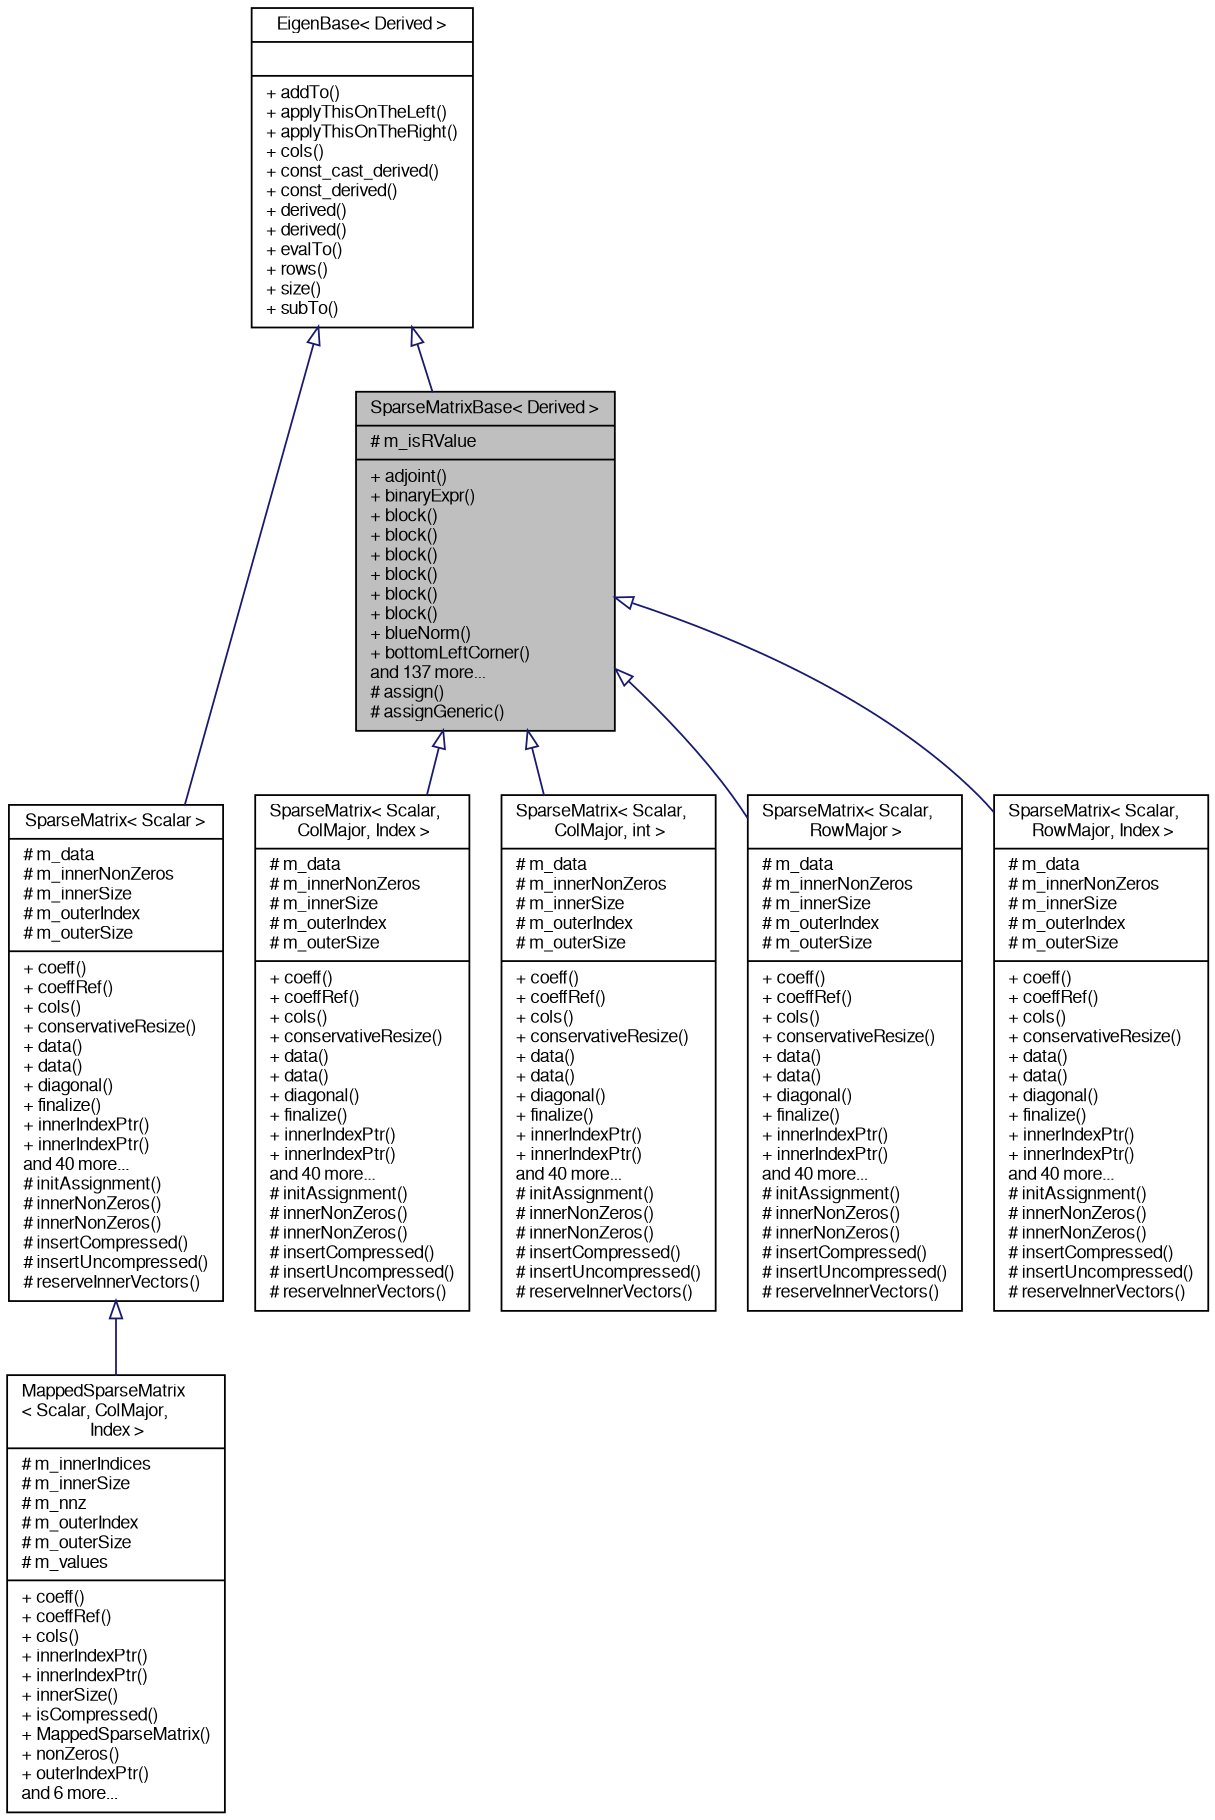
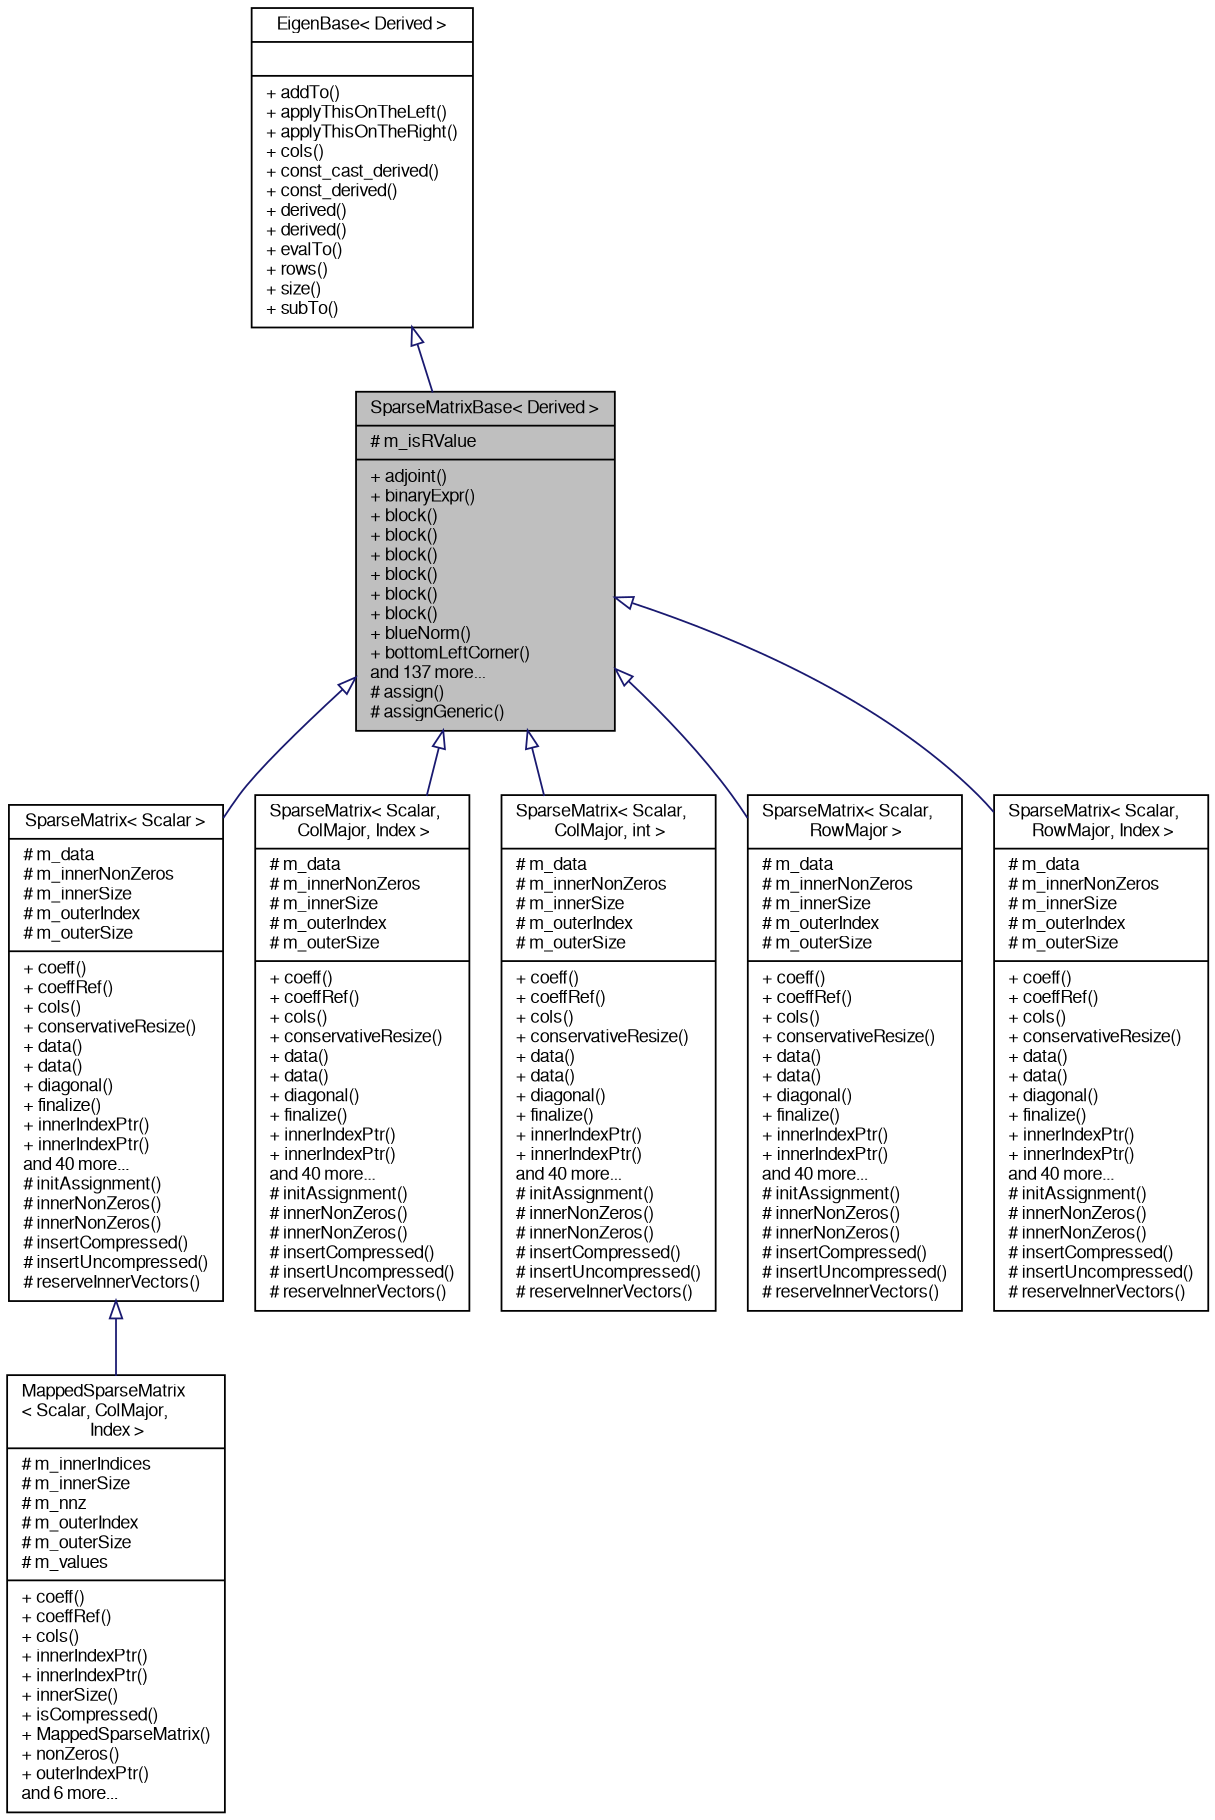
  digraph {
    node [color=black fillcolor=white fontname=FreeSans fontsize=10 shape=record style=filled]
    edge [arrowtail=onormal color=midnightblue dir=back fontname=FreeSans fontsize=10 labelfontname=FreeSans labelfontsize=10 style=solid]
    n1 [fillcolor=grey75 fontcolor=black height=0.2 label="{SparseMatrixBase\< Derived \>\n|# m_isRValue\l|+ adjoint()\l+ binaryExpr()\l+ block()\l+ block()\l+ block()\l+ block()\l+ block()\l+ block()\l+ blueNorm()\l+ bottomLeftCorner()\land 137 more...\l# assign()\l# assignGeneric()\l}" width=0.4]
    n2 [height=0.2 label="{SparseMatrix\< Scalar \>\n|# m_data\l# m_innerNonZeros\l# m_innerSize\l# m_outerIndex\l# m_outerSize\l|+ coeff()\l+ coeffRef()\l+ cols()\l+ conservativeResize()\l+ data()\l+ data()\l+ diagonal()\l+ finalize()\l+ innerIndexPtr()\l+ innerIndexPtr()\land 40 more...\l# initAssignment()\l# innerNonZeros()\l# innerNonZeros()\l# insertCompressed()\l# insertUncompressed()\l# reserveInnerVectors()\l}" width=0.4]
    n3 [height=0.2 label="{SparseMatrix\< Scalar,\l ColMajor, Index \>\n|# m_data\l# m_innerNonZeros\l# m_innerSize\l# m_outerIndex\l# m_outerSize\l|+ coeff()\l+ coeffRef()\l+ cols()\l+ conservativeResize()\l+ data()\l+ data()\l+ diagonal()\l+ finalize()\l+ innerIndexPtr()\l+ innerIndexPtr()\land 40 more...\l# initAssignment()\l# innerNonZeros()\l# innerNonZeros()\l# insertCompressed()\l# insertUncompressed()\l# reserveInnerVectors()\l}" width=0.4]
    n4 [height=0.2 label="{SparseMatrix\< Scalar,\l ColMajor, int \>\n|# m_data\l# m_innerNonZeros\l# m_innerSize\l# m_outerIndex\l# m_outerSize\l|+ coeff()\l+ coeffRef()\l+ cols()\l+ conservativeResize()\l+ data()\l+ data()\l+ diagonal()\l+ finalize()\l+ innerIndexPtr()\l+ innerIndexPtr()\land 40 more...\l# initAssignment()\l# innerNonZeros()\l# innerNonZeros()\l# insertCompressed()\l# insertUncompressed()\l# reserveInnerVectors()\l}" width=0.4]
    n5 [height=0.2 label="{SparseMatrix\< Scalar,\l RowMajor \>\n|# m_data\l# m_innerNonZeros\l# m_innerSize\l# m_outerIndex\l# m_outerSize\l|+ coeff()\l+ coeffRef()\l+ cols()\l+ conservativeResize()\l+ data()\l+ data()\l+ diagonal()\l+ finalize()\l+ innerIndexPtr()\l+ innerIndexPtr()\land 40 more...\l# initAssignment()\l# innerNonZeros()\l# innerNonZeros()\l# insertCompressed()\l# insertUncompressed()\l# reserveInnerVectors()\l}" width=0.4]
    n6 [height=0.2 label="{SparseMatrix\< Scalar,\l RowMajor, Index \>\n|# m_data\l# m_innerNonZeros\l# m_innerSize\l# m_outerIndex\l# m_outerSize\l|+ coeff()\l+ coeffRef()\l+ cols()\l+ conservativeResize()\l+ data()\l+ data()\l+ diagonal()\l+ finalize()\l+ innerIndexPtr()\l+ innerIndexPtr()\land 40 more...\l# initAssignment()\l# innerNonZeros()\l# innerNonZeros()\l# insertCompressed()\l# insertUncompressed()\l# reserveInnerVectors()\l}" width=0.4]
    n7 [height=0.2 label="{MappedSparseMatrix\l\< Scalar, ColMajor,\l Index \>\n|# m_innerIndices\l# m_innerSize\l# m_nnz\l# m_outerIndex\l# m_outerSize\l# m_values\l|+ coeff()\l+ coeffRef()\l+ cols()\l+ innerIndexPtr()\l+ innerIndexPtr()\l+ innerSize()\l+ isCompressed()\l+ MappedSparseMatrix()\l+ nonZeros()\l+ outerIndexPtr()\land 6 more...\l}" width=0.4]
    n8 [height=0.2 label="{EigenBase\< Derived \>\n||+ addTo()\l+ applyThisOnTheLeft()\l+ applyThisOnTheRight()\l+ cols()\l+ const_cast_derived()\l+ const_derived()\l+ derived()\l+ derived()\l+ evalTo()\l+ rows()\l+ size()\l+ subTo()\l}" width=0.4]
-   n8 -> n2
+   n1 -> n2
    n1 -> n3
    n1 -> n4
    n1 -> n5
    n1 -> n6
    n2 -> n7
    n8 -> n1
  }
